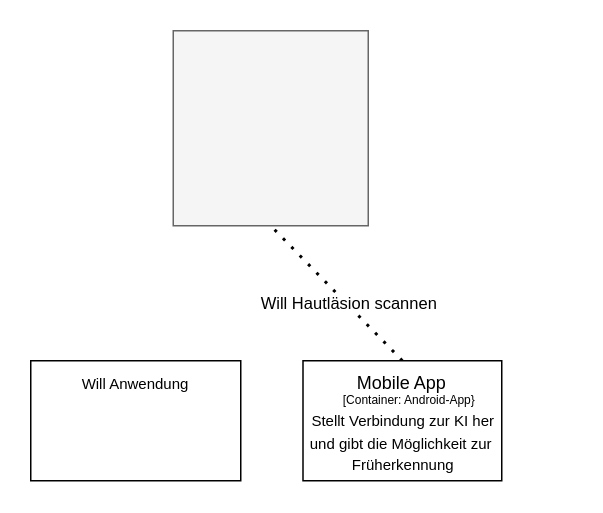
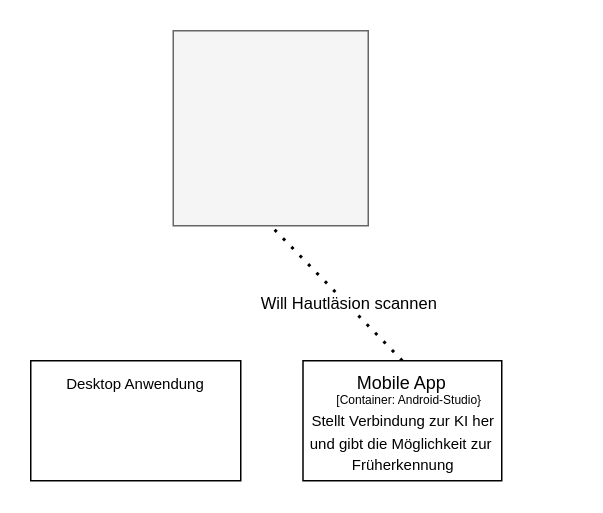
  <mxCell id="0" />
  <mxCell id="1" parent="0" />
  <mxCell id="2" value="" style="whiteSpace=wrap;html=1;aspect=fixed;fillColor=#f5f5f5;strokeColor=#666666;fontColor=#333333;" parent="1" vertex="1"><mxGeometry x="115" y="20" width="130" height="130" as="geometry" /></mxCell>
  <mxCell id="3" style="edgeStyle=orthogonalEdgeStyle;rounded=0;orthogonalLoop=1;jettySize=auto;html=1;exitX=0.5;exitY=0;exitDx=0;exitDy=0;" parent="1" edge="1"><mxGeometry relative="1" as="geometry"><mxPoint x="180" y="120" as="targetPoint" /><mxPoint x="180" y="120" as="sourcePoint" /></mxGeometry></mxCell>
  <mxCell id="4" value="" style="endArrow=none;dashed=1;html=1;dashPattern=1 3;strokeWidth=2;rounded=0;exitX=0.5;exitY=0;exitDx=0;exitDy=0;" parent="1" edge="1" source="6"><mxGeometry width="50" height="50" relative="1" as="geometry"><mxPoint x="180" y="220" as="sourcePoint" /><mxPoint x="180" y="150" as="targetPoint" /></mxGeometry></mxCell>
  <mxCell id="5" value="Will Hautläsion scannen" style="edgeLabel;html=1;align=center;verticalAlign=middle;resizable=0;points=[];" parent="4" vertex="1" connectable="0"><mxGeometry x="-0.16" y="-1" relative="1" as="geometry"><mxPoint as="offset" /></mxGeometry></mxCell>
  <mxCell id="6" value="&lt;font size=&quot;1&quot;&gt;&lt;br&gt;&lt;br&gt;Stellt Verbindung zur KI her&lt;br&gt;und gibt die Möglichkeit zur&amp;nbsp;&lt;br&gt;Früherkennung&lt;/font&gt;" style="rounded=0;whiteSpace=wrap;html=1;" vertex="1" parent="1"><mxGeometry x="201.5" y="240" width="132.5" height="80" as="geometry" /></mxCell>
  <mxCell id="7" value="&lt;font style=&quot;font-size: 12px;&quot;&gt;Mobile App&lt;/font&gt;" style="text;html=1;align=center;verticalAlign=middle;whiteSpace=wrap;rounded=0;fontSize=9;" vertex="1" parent="1"><mxGeometry x="225.25" y="240" width="85" height="30" as="geometry" /></mxCell>
- <mxCell id="8" value="&lt;font style=&quot;font-size: 8px;&quot;&gt;[Container: Android-App}&lt;/font&gt;" style="text;html=1;align=center;verticalAlign=middle;whiteSpace=wrap;rounded=0;" vertex="1" parent="1"><mxGeometry x="164.75" y="260" width="215.25" height="10" as="geometry" /></mxCell>
+ <mxCell id="8" value="&lt;font style=&quot;font-size: 8px;&quot;&gt;[Container: Android-Studio}&lt;/font&gt;" style="text;html=1;align=center;verticalAlign=middle;whiteSpace=wrap;rounded=0;" vertex="1" parent="1"><mxGeometry x="164.75" y="260" width="215.25" height="10" as="geometry" /></mxCell>
  <mxCell id="9" value="" style="rounded=0;whiteSpace=wrap;html=1;" vertex="1" parent="1"><mxGeometry x="20" y="240" width="140" height="80" as="geometry" /></mxCell>
- <mxCell id="10" value="&lt;font size=&quot;1&quot;&gt;Will Anwendung&lt;/font&gt;" style="text;html=1;align=center;verticalAlign=middle;whiteSpace=wrap;rounded=0;fontSize=9;" vertex="1" parent="1"><mxGeometry x="20" y="240" width="140" height="30" as="geometry" /></mxCell>
+ <mxCell id="10" value="&lt;font size=&quot;1&quot;&gt;Desktop Anwendung&lt;/font&gt;" style="text;html=1;align=center;verticalAlign=middle;whiteSpace=wrap;rounded=0;fontSize=9;" vertex="1" parent="1"><mxGeometry x="20" y="240" width="140" height="30" as="geometry" /></mxCell>
